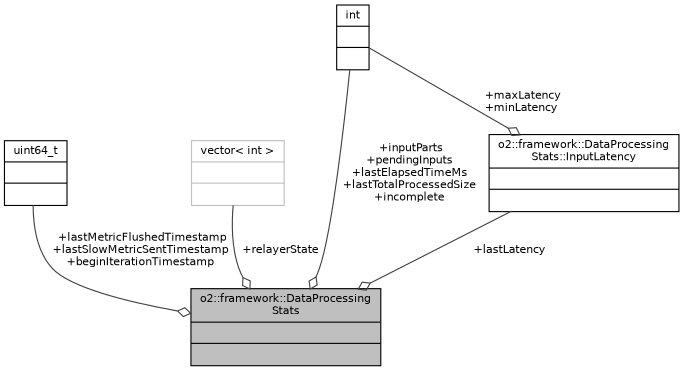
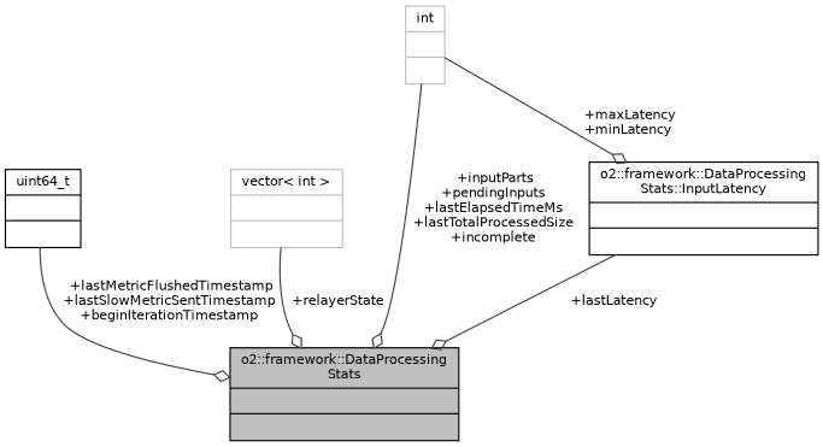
  digraph {
    node [color=black fontname=Helvetica fontsize=10 shape=record]
    edge [arrowhead=odiamond color=grey25 fontname=Helvetica fontsize=10 labelfontname=Helvetica labelfontsize=10 style=solid]
    n1 [fillcolor=grey75 fontcolor=black height=0.2 label="{o2::framework::DataProcessing\lStats\n||}" style=filled width=0.4]
    n2 [height=0.2 label="{uint64_t\n||}" width=0.4]
    n3 [color=grey75 height=0.2 label="{vector\< int \>\n||}" width=0.4]
    n4 [height=0.2 label="{o2::framework::DataProcessing\lStats::InputLatency\n||}" width=0.4]
-   n5 [height=0.2 label="{int\n||}" width=0.4]
+   n5 [color=grey75 height=0.2 label="{int\n||}" width=0.4]
    n2 -> n1 [label=" +lastMetricFlushedTimestamp\n+lastSlowMetricSentTimestamp\n+beginIterationTimestamp"]
    n3 -> n1 [label=" +relayerState"]
    n4 -> n1 [label=" +lastLatency"]
    n5 -> n1 [label=" +inputParts\n+pendingInputs\n+lastElapsedTimeMs\n+lastTotalProcessedSize\n+incomplete"]
    n5 -> n4 [label=" +maxLatency\n+minLatency"]
  }
